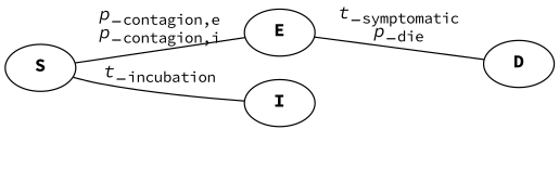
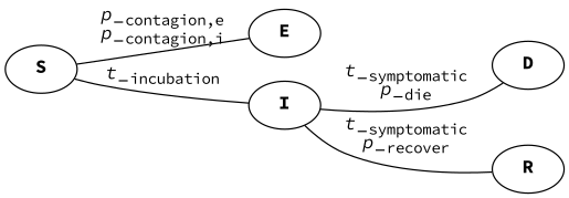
  graph {
    fontname="Source Code Pro"
    rankdir=LR
    node [fontname="Source Code Pro"]
    edge [fontname="Source Code Pro"]
    S [label=<<B>\N</B>>]
    E [label=<<B>\N</B>>]
    I [label=<<B>\N</B>>]
+   R [label=<<B>\N</B>>]
    D [label=<<B>\N</B>>]
    S -- E [label=<<I>p</I>_<SUB>contagion,e</SUB><BR/><I>p</I>_<SUB>contagion,i</SUB>>]
    S -- I [label=<<I>t</I>_<SUB>incubation</SUB>>]
-   E -- D [label=<<I>t</I>_<SUB>symptomatic</SUB><BR/><I>p</I>_<SUB>die</SUB>>]
+   I -- R [label=<<I>t</I>_<SUB>symptomatic</SUB><BR/><I>p</I>_<SUB>recover</SUB>>]
+   I -- D [label=<<I>t</I>_<SUB>symptomatic</SUB><BR/><I>p</I>_<SUB>die</SUB>>]
  }
